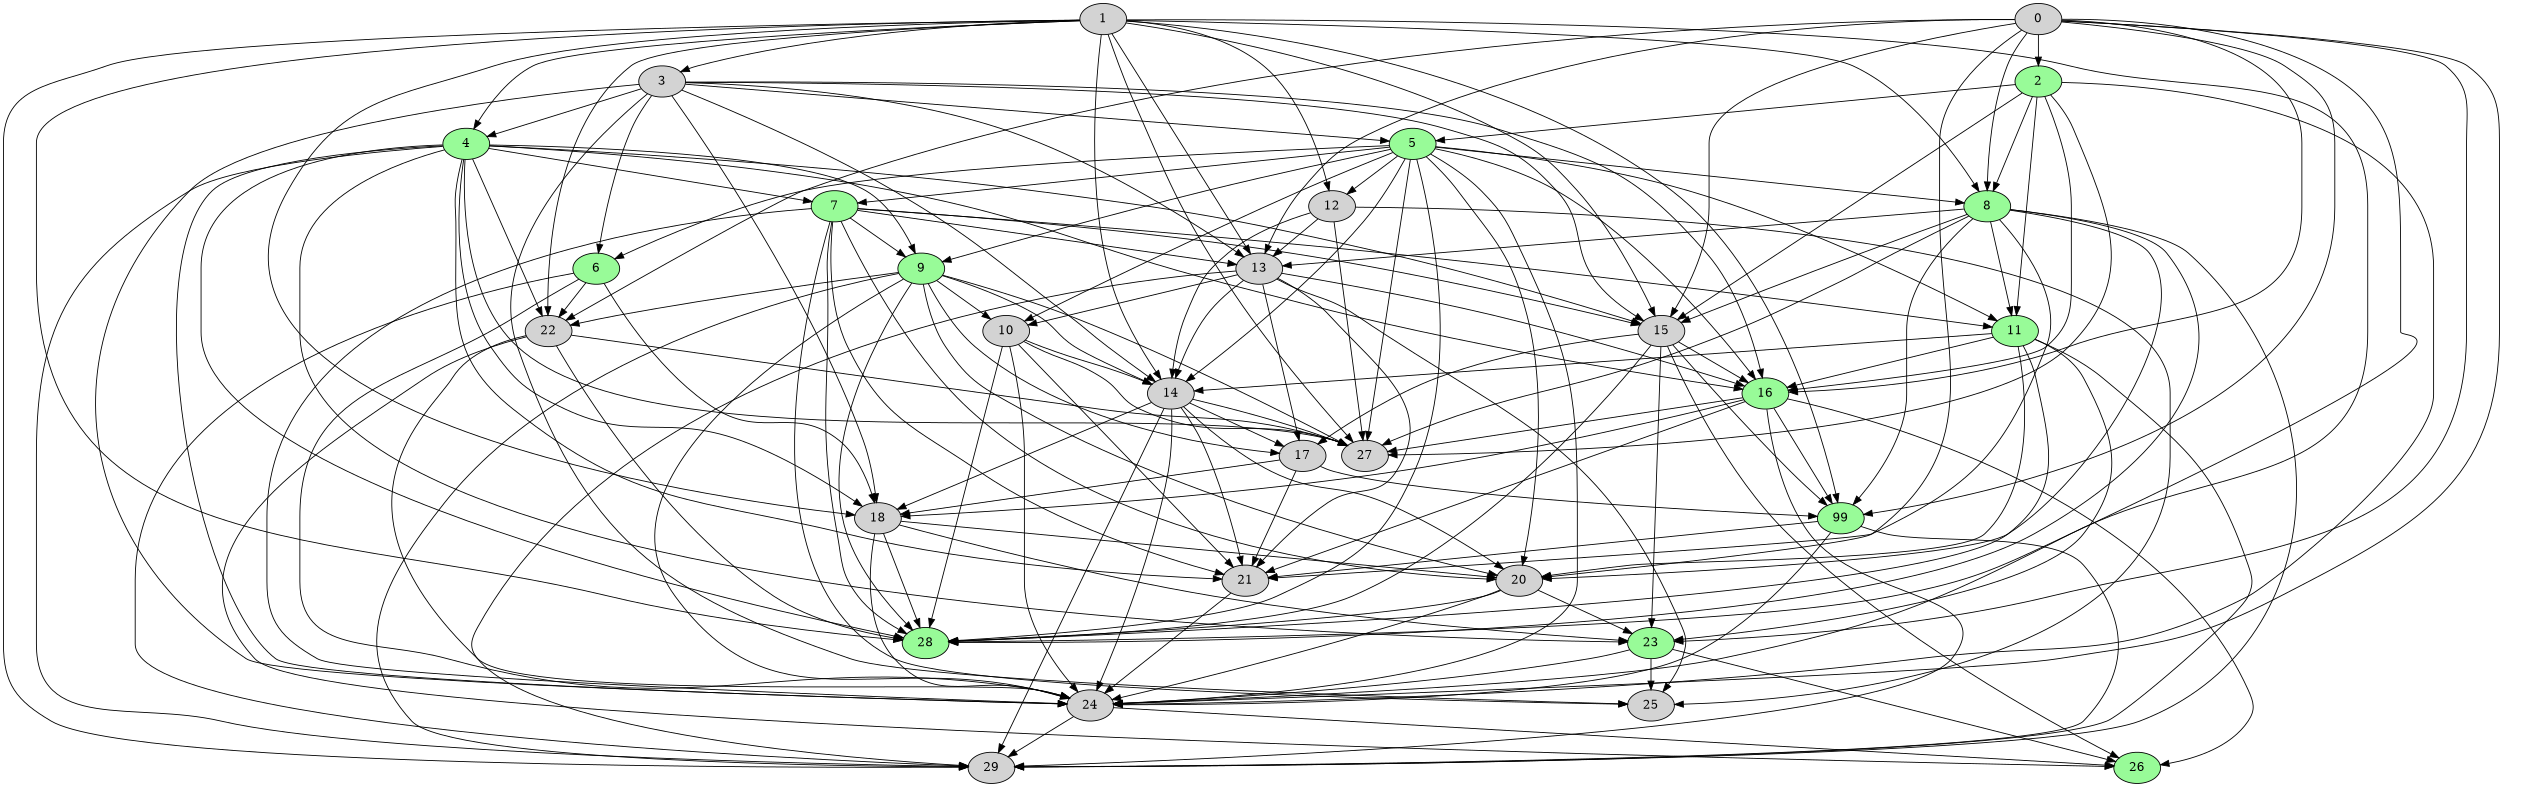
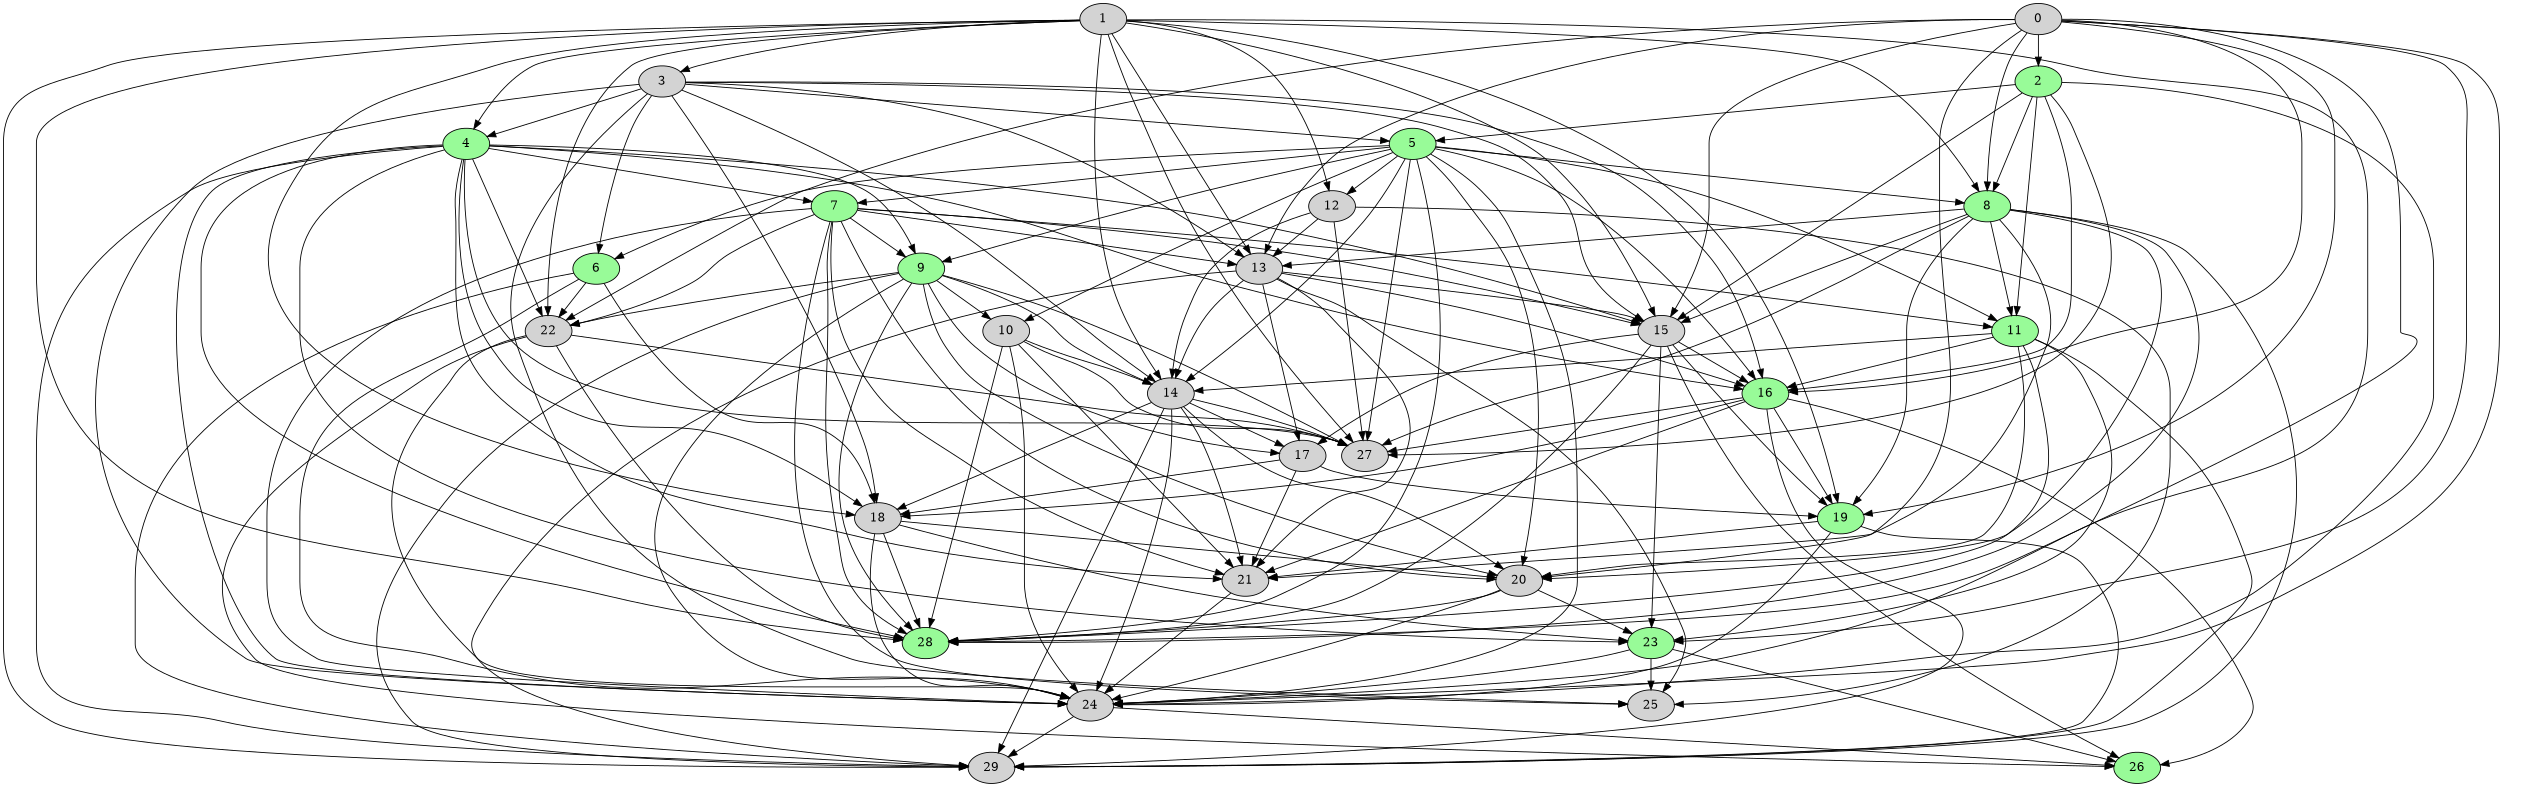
  digraph {
    "Duplicate states"=0
    GraphType=Random
    "Max states in OPEN"=0
    Modes="120000ms; topo-ordered tasks, ; Pruning: task equivalence, fixed order ready list, ; F-value: ; Optimisation: best schedule length (SL) optimisation on equal, "
    NumberOfTasks=30
    "Pruned using list schedule length"=15387104
    "States removed from OPEN"=0
    TargetSystem="Homogeneous-2"
    "Time to schedule (ms)"=31733
    "Total idle time"=50
    "Total schedule length"=102
    "Total sequential time"=154
    "Total states created"=65802830
    node ["Finish time"=6 Processor=0 "Start time"=0 Weight=2 fillcolor=lightgrey style=filled]
    edge [Weight=8]
    0 [Weight=6]
    2 ["Finish time"=8 "Start time"=6 fillcolor=palegreen]
    8 ["Finish time"=27 "Start time"=20 Weight=7 fillcolor=palegreen]
    13 ["Finish time"=34 Processor=1 "Start time"=30 Weight=4]
    15 ["Finish time"=47 "Start time"=39 Weight=8]
    16 ["Finish time"=53 "Start time"=47 Weight=6 fillcolor=palegreen]
-   19 ["Finish time"=84 "Start time"=82 fillcolor=palegreen label=99]
+   19 ["Finish time"=84 "Start time"=82 fillcolor=palegreen]
    20 ["Finish time"=78 "Start time"=69 Weight=9]
    22 ["Finish time"=57 Processor=1 "Start time"=51 Weight=6]
    23 ["Finish time"=82 "Start time"=78 Weight=4 fillcolor=palegreen]
    24 ["Finish time"=96 "Start time"=88 Weight=8]
    28 ["Finish time"=102 Processor=1 "Start time"=94 Weight=8 fillcolor=palegreen]
    27 ["Finish time"=94 Processor=1 "Start time"=89 Weight=5]
    5 ["Finish time"=13 "Start time"=11 fillcolor=palegreen]
    11 ["Finish time"=39 "Start time"=29 Weight=10 fillcolor=palegreen]
    29 ["Finish time"=99 "Start time"=96 Weight=3]
    21 ["Finish time"=88 "Start time"=84 Weight=4]
    14 ["Finish time"=45 Processor=1 "Start time"=43]
    25 ["Finish time"=89 Processor=1 "Start time"=85 Weight=4]
    17 ["Finish time"=62 "Start time"=53 Weight=9]
    26 ["Finish time"=102 "Start time"=99 Weight=3 fillcolor=palegreen]
    18 ["Finish time"=69 "Start time"=62 Weight=7]
    12 ["Finish time"=27 Processor=1 "Start time"=18 Weight=9]
    6 ["Finish time"=51 Processor=1 "Start time"=45 Weight=6 fillcolor=palegreen]
    7 ["Finish time"=20 "Start time"=16 Weight=4 fillcolor=palegreen]
    9 ["Finish time"=29 "Start time"=27 fillcolor=palegreen]
    10 ["Finish time"=43 Processor=1 "Start time"=37 Weight=6]
    1 ["Finish time"=4 Processor=1 Weight=4]
    3 [Processor=1 "Start time"=4]
    4 ["Finish time"=8 Processor=1 "Start time"=6 fillcolor=palegreen]
    0 -> 2
    0 -> 8 [Weight=5]
    0 -> 13 [Weight=3]
    0 -> 15 [Weight=3]
    0 -> 16 [Weight=5]
    0 -> 19 [Weight=11]
    0 -> 20 [Weight=13]
    0 -> 22
    0 -> 23 [Weight=6]
    0 -> 24
    0 -> 28 [Weight=16]
    2 -> 8 [Weight=13]
    2 -> 15 [Weight=14]
    2 -> 16 [Weight=3]
    2 -> 24 [Weight=11]
    2 -> 27 [Weight=14]
    2 -> 5 [Weight=13]
    2 -> 11 [Weight=5]
    8 -> 13 [Weight=3]
    8 -> 15 [Weight=11]
    8 -> 19 [Weight=5]
    8 -> 20 [Weight=3]
    8 -> 28 [Weight=10]
    8 -> 27 [Weight=3]
    8 -> 11 [Weight=10]
    8 -> 29 [Weight=10]
    8 -> 21 [Weight=3]
-   13 -> 10 [Weight=5]
+   13 -> 15 [Weight=5]
    13 -> 16 [Weight=6]
    13 -> 29
    13 -> 21 [Weight=13]
    13 -> 14 [Weight=13]
    13 -> 25 [Weight=5]
    13 -> 17 [Weight=13]
    15 -> 16 [Weight=6]
    15 -> 19
    15 -> 23 [Weight=13]
    15 -> 28 [Weight=14]
    15 -> 17 [Weight=13]
    15 -> 26 [Weight=16]
    16 -> 19 [Weight=16]
    16 -> 27 [Weight=6]
    16 -> 29 [Weight=13]
    16 -> 21 [Weight=14]
    16 -> 26 [Weight=6]
    16 -> 18 [Weight=16]
    19 -> 24 [Weight=5]
    19 -> 29 [Weight=3]
    19 -> 21 [Weight=16]
    20 -> 23 [Weight=10]
    20 -> 24 [Weight=14]
    20 -> 28 [Weight=16]
    22 -> 24 [Weight=6]
    22 -> 28 [Weight=3]
    22 -> 27
    22 -> 26 [Weight=14]
    23 -> 24 [Weight=6]
    23 -> 25 [Weight=3]
    23 -> 26 [Weight=10]
    24 -> 29 [Weight=6]
    24 -> 26 [Weight=5]
    5 -> 8
    5 -> 16 [Weight=5]
    5 -> 20 [Weight=10]
    5 -> 24 [Weight=5]
    5 -> 28 [Weight=6]
    5 -> 27
    5 -> 11 [Weight=16]
    5 -> 14
    5 -> 12 [Weight=5]
    5 -> 6 [Weight=10]
    5 -> 7 [Weight=11]
    5 -> 9
    5 -> 10
    11 -> 16 [Weight=3]
    11 -> 20 [Weight=16]
    11 -> 23 [Weight=13]
    11 -> 28 [Weight=5]
    11 -> 29 [Weight=13]
    11 -> 14 [Weight=3]
    21 -> 24 [Weight=13]
    14 -> 20 [Weight=5]
    14 -> 24 [Weight=10]
    14 -> 27
    14 -> 29 [Weight=13]
    14 -> 21 [Weight=6]
    14 -> 17
    14 -> 18 [Weight=11]
    17 -> 19 [Weight=10]
    17 -> 21
    17 -> 18 [Weight=11]
    18 -> 20
    18 -> 23 [Weight=16]
    18 -> 24 [Weight=10]
    18 -> 28 [Weight=5]
    12 -> 13 [Weight=13]
    12 -> 27 [Weight=10]
    12 -> 14 [Weight=11]
    12 -> 25
    6 -> 22 [Weight=3]
    6 -> 24 [Weight=5]
    6 -> 29 [Weight=16]
    6 -> 18 [Weight=10]
    7 -> 13 [Weight=10]
    7 -> 15 [Weight=14]
    7 -> 20 [Weight=5]
+   7 -> 22 [Weight=16]
    7 -> 24 [Weight=16]
    7 -> 28 [Weight=5]
    7 -> 11 [Weight=13]
    7 -> 21 [Weight=5]
    7 -> 25
    7 -> 9
    9 -> 20 [Weight=5]
    9 -> 22 [Weight=10]
    9 -> 24 [Weight=16]
    9 -> 28
    9 -> 27 [Weight=10]
    9 -> 29 [Weight=10]
    9 -> 14 [Weight=5]
    9 -> 17 [Weight=10]
    9 -> 10
    10 -> 24 [Weight=10]
    10 -> 28 [Weight=13]
    10 -> 27 [Weight=13]
    10 -> 21 [Weight=16]
    10 -> 14 [Weight=13]
    1 -> 8
    1 -> 13
    1 -> 15 [Weight=13]
    1 -> 19 [Weight=3]
    1 -> 22
    1 -> 24 [Weight=14]
    1 -> 28
    1 -> 27 [Weight=11]
    1 -> 29 [Weight=10]
    1 -> 14 [Weight=3]
    1 -> 18 [Weight=5]
    1 -> 12 [Weight=5]
    1 -> 3 [Weight=10]
    1 -> 4
    3 -> 13 [Weight=5]
    3 -> 15 [Weight=13]
    3 -> 16 [Weight=13]
    3 -> 24 [Weight=5]
    3 -> 5 [Weight=5]
    3 -> 14 [Weight=10]
    3 -> 25 [Weight=10]
    3 -> 18 [Weight=16]
    3 -> 6 [Weight=5]
    3 -> 4 [Weight=14]
    4 -> 15 [Weight=10]
    4 -> 16 [Weight=14]
    4 -> 22 [Weight=14]
    4 -> 23 [Weight=3]
    4 -> 24 [Weight=13]
    4 -> 28
    4 -> 27 [Weight=11]
    4 -> 29 [Weight=13]
    4 -> 21 [Weight=11]
    4 -> 18 [Weight=11]
    4 -> 7
    4 -> 9 [Weight=14]
  }
